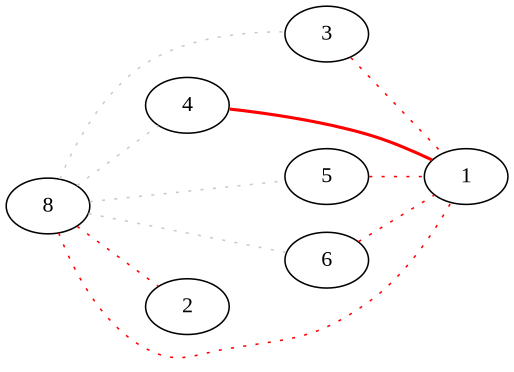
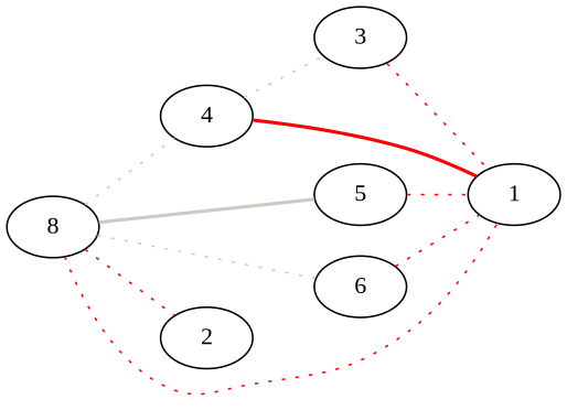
  graph {
    fontname="Liberation Serif"
    rankdir=LR
    node [fontname="Liberation Serif"]
    edge [color=red fontname="Liberation Serif" style=dotted]
    8
    3
    4
    5
    6
    2
    1
-   8 -- 3 [color="0.2 0.05 0.8"]
+   4 -- 3 [color="0.2 0.05 0.8"]
    8 -- 4 [color="0.2 0.05 0.8"]
-   8 -- 5 [color="0.2 0.05 0.8"]
+   8 -- 5 [color="0.2 0.05 0.8" style=bold]
    8 -- 6 [color="0.2 0.05 0.8"]
    8 -- 2
    8 -- 1
    3 -- 1
    4 -- 1 [style=bold]
    5 -- 1
    6 -- 1
  }
